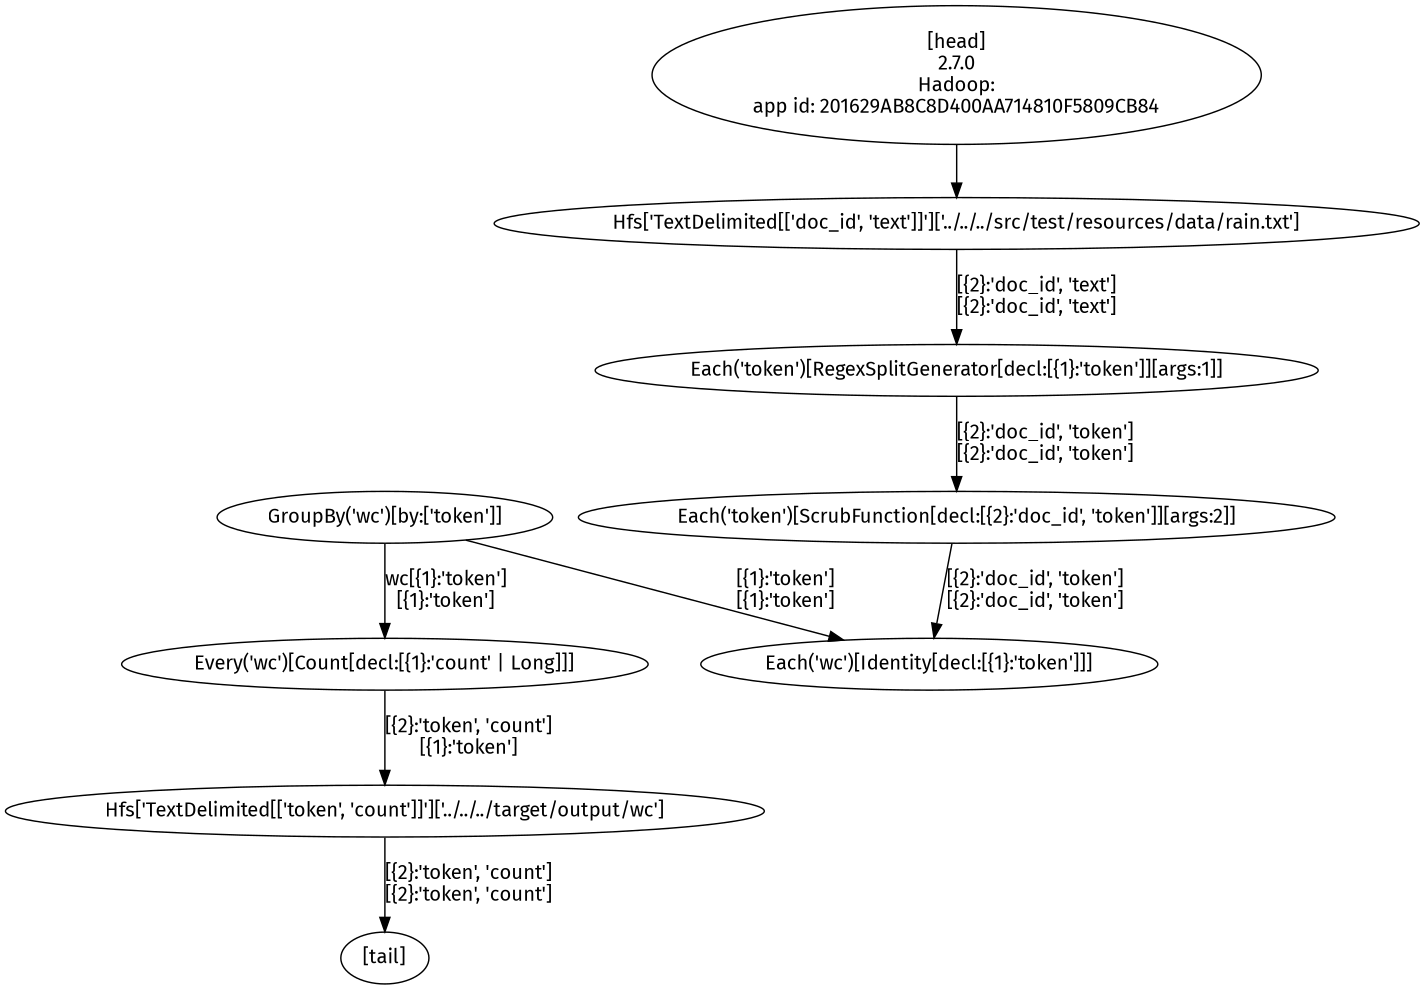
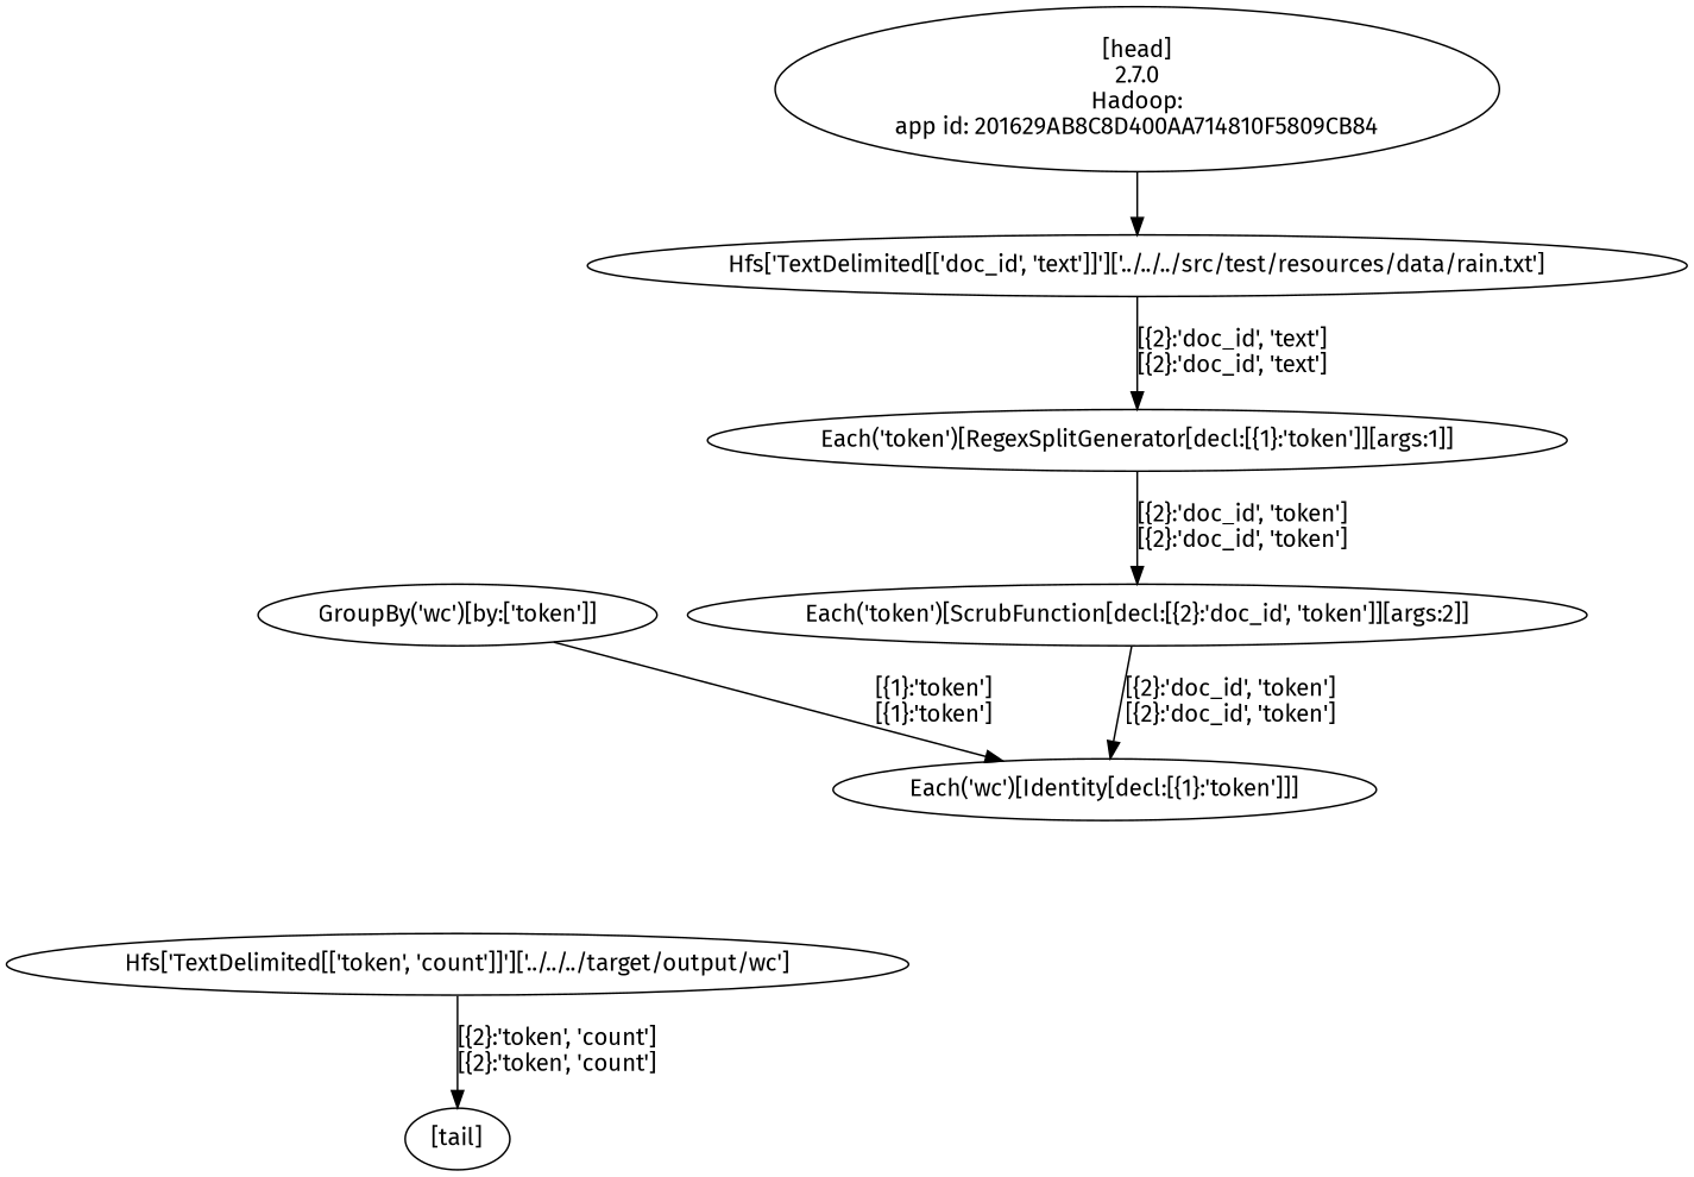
  digraph {
    fontname="Fira Sans"
    node [fontname="Fira Sans"]
    edge [fontname="Fira Sans"]
-   n1 [label="Every('wc')[Count[decl:[{1}:'count' | Long]]]"]
    n2 [label="Hfs['TextDelimited[['token', 'count']]']['../../../target/output/wc']"]
    n3 [label="[tail]"]
    n4 [label="GroupBy('wc')[by:['token']]"]
    n5 [label="Each('wc')[Identity[decl:[{1}:'token']]]"]
    n6 [label="Each('token')[ScrubFunction[decl:[{2}:'doc_id', 'token']][args:2]]"]
    n7 [label="Each('token')[RegexSplitGenerator[decl:[{1}:'token']][args:1]]"]
    n8 [label="Hfs['TextDelimited[['doc_id', 'text']]']['../../../src/test/resources/data/rain.txt']"]
    n9 [label="[head]\n2.7.0\nHadoop:\napp id: 201629AB8C8D400AA714810F5809CB84"]
-   n1 -> n2 [label="[{2}:'token', 'count']\n[{1}:'token']"]
    n2 -> n3 [label="[{2}:'token', 'count']\n[{2}:'token', 'count']"]
-   n4 -> n1 [label="wc[{1}:'token']\n[{1}:'token']"]
    n4 -> n5 [label="[{1}:'token']\n[{1}:'token']"]
    n6 -> n5 [label="[{2}:'doc_id', 'token']\n[{2}:'doc_id', 'token']"]
    n7 -> n6 [label="[{2}:'doc_id', 'token']\n[{2}:'doc_id', 'token']"]
    n8 -> n7 [label="[{2}:'doc_id', 'text']\n[{2}:'doc_id', 'text']"]
    n9 -> n8
  }
